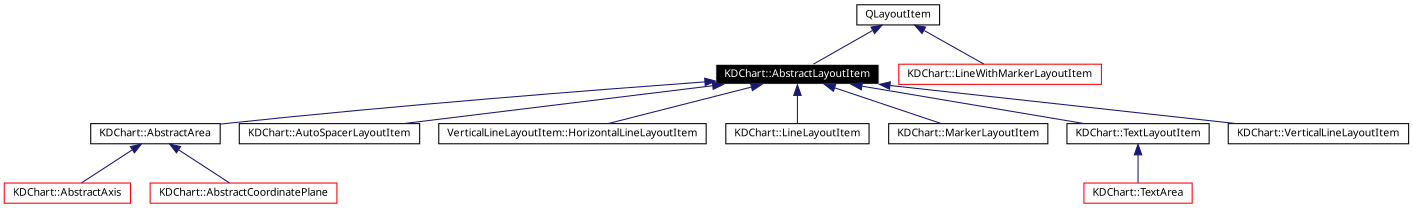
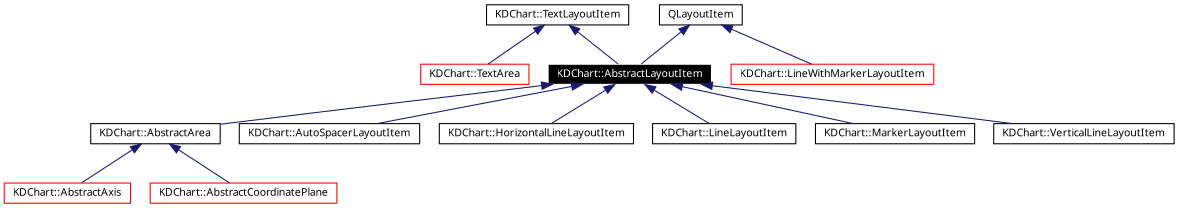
  digraph {
    fontname="Noto Sans"
    node [color=black fontname="Noto Sans" fontsize=10 shape=record]
    edge [color=midnightblue dir=back fontname="Noto Sans" fontsize=10 labelfontname=Helvetica labelfontsize=10 style=solid]
    n1 [color=white fillcolor=black fontcolor=white height=0.2 label="KDChart::AbstractLayoutItem" style=filled width=0.4]
    n2 [height=0.2 label="KDChart::AbstractArea" width=0.4]
    n3 [height=0.2 label="KDChart::AutoSpacerLayoutItem" width=0.4]
-   n4 [height=0.2 label="VerticalLineLayoutItem::HorizontalLineLayoutItem" width=0.4]
+   n4 [height=0.2 label="KDChart::HorizontalLineLayoutItem" width=0.4]
    n5 [height=0.2 label="KDChart::LineLayoutItem" width=0.4]
    n6 [height=0.2 label="KDChart::MarkerLayoutItem" width=0.4]
    n7 [height=0.2 label="KDChart::TextLayoutItem" width=0.4]
    n8 [height=0.2 label="KDChart::VerticalLineLayoutItem" width=0.4]
    n9 [color=red height=0.2 label="KDChart::AbstractAxis" width=0.4]
    n10 [color=red height=0.2 label="KDChart::AbstractCoordinatePlane" width=0.4]
    n11 [color=red height=0.2 label="KDChart::LineWithMarkerLayoutItem" width=0.4]
    n12 [color=red height=0.2 label="KDChart::TextArea" width=0.4]
    n13 [height=0.2 label=QLayoutItem width=0.4]
    n1 -> n2
    n1 -> n3
    n1 -> n4
    n1 -> n5
    n1 -> n6
-   n1 -> n7
+   n7 -> n1
    n1 -> n8
    n2 -> n9
    n2 -> n10
    n7 -> n12
    n13 -> n1
    n13 -> n11
  }
